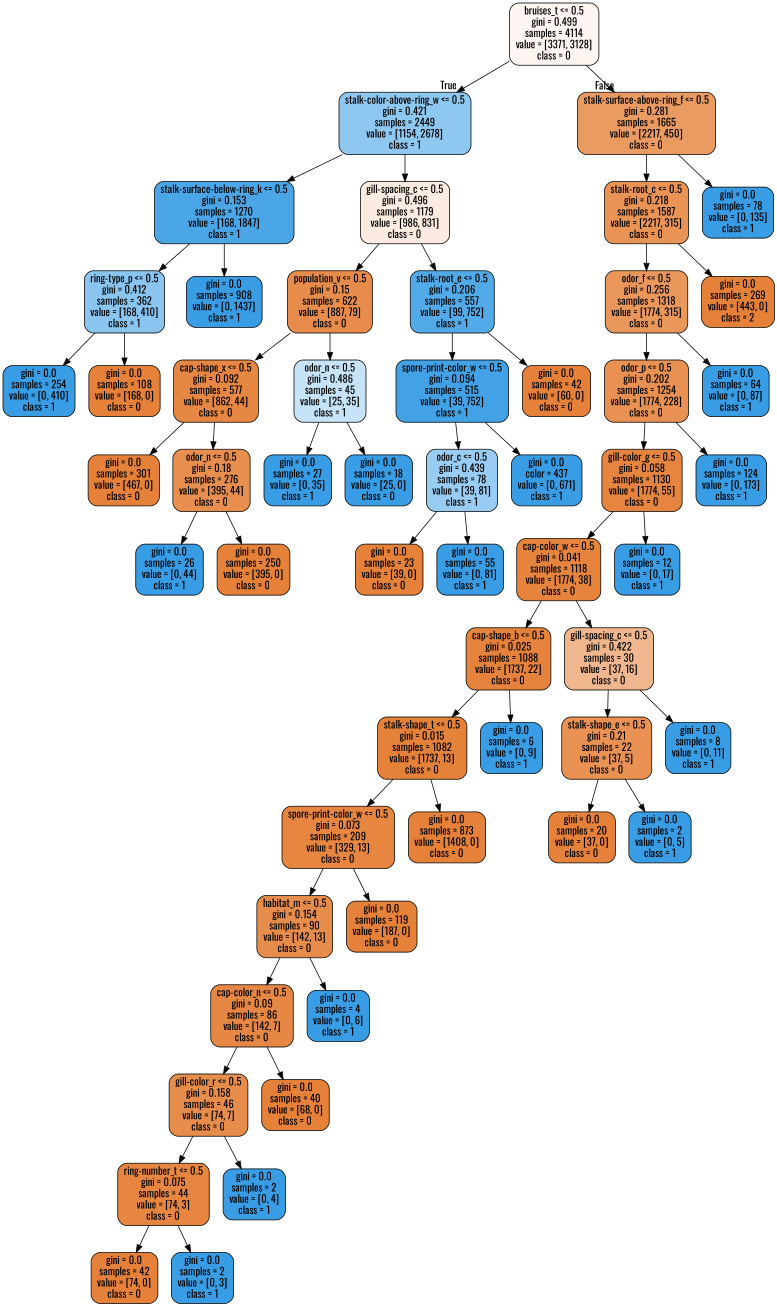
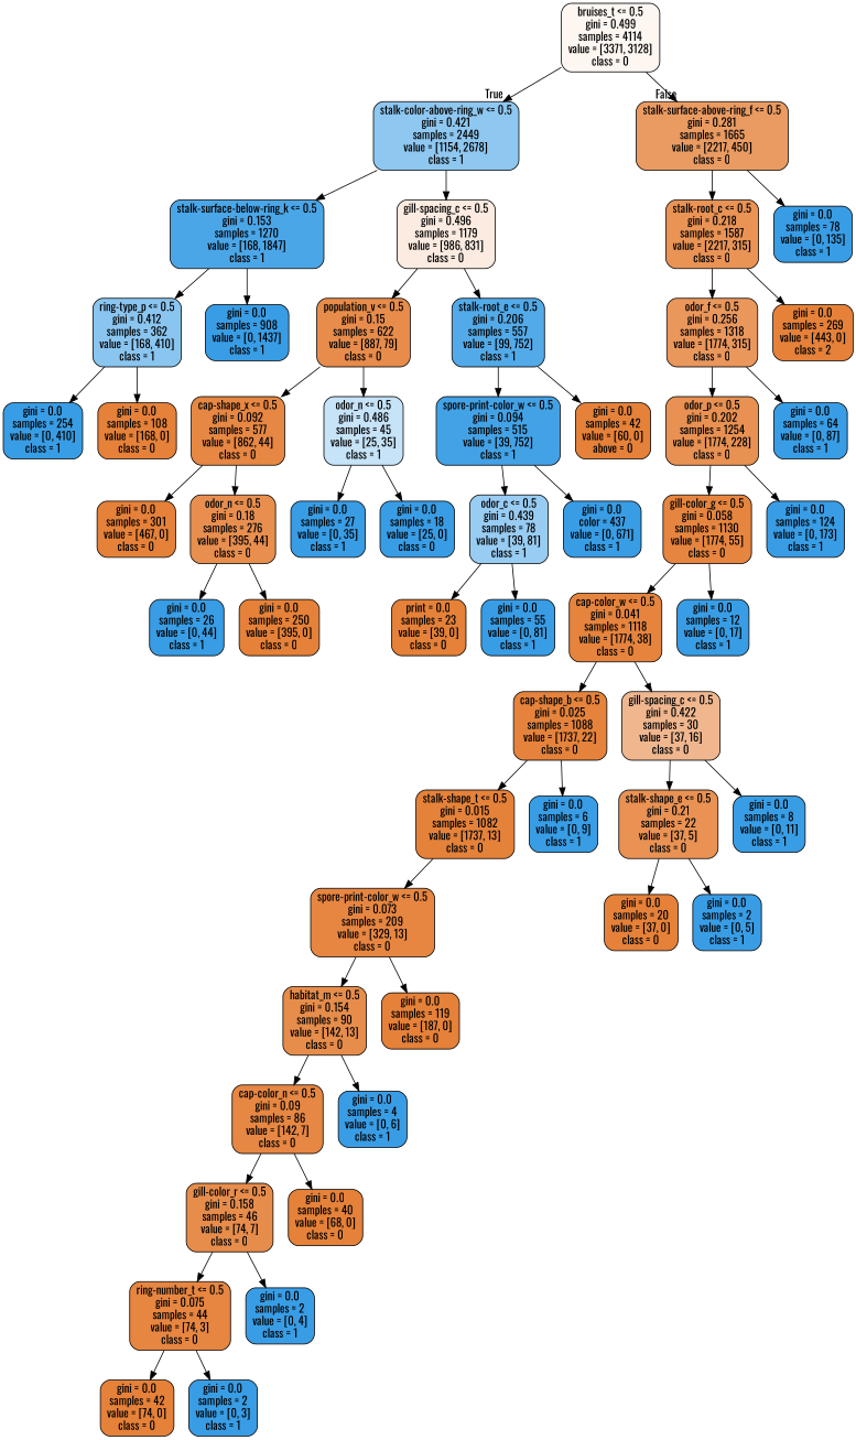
  digraph {
    fontname=Oswald
    node [color=black fillcolor="#399de5" fontname=Oswald shape=box style="filled, rounded"]
    edge [fontname=Oswald]
    n1 [fillcolor="#fdf6f1" label="bruises_t <= 0.5\ngini = 0.499\nsamples = 4114\nvalue = [3371, 3128]\nclass = 0"]
    n2 [fillcolor="#8ec7f0" label="stalk-color-above-ring_w <= 0.5\ngini = 0.421\nsamples = 2449\nvalue = [1154, 2678]\nclass = 1"]
    n3 [fillcolor="#ea9b61" label="stalk-surface-above-ring_f <= 0.5\ngini = 0.281\nsamples = 1665\nvalue = [2217, 450]\nclass = 0"]
    n4 [fillcolor="#4ba6e7" label="stalk-surface-below-ring_k <= 0.5\ngini = 0.153\nsamples = 1270\nvalue = [168, 1847]\nclass = 1"]
    n5 [fillcolor="#fbebe0" label="gill-spacing_c <= 0.5\ngini = 0.496\nsamples = 1179\nvalue = [986, 831]\nclass = 0"]
    n6 [fillcolor="#e99355" label="stalk-root_c <= 0.5\ngini = 0.218\nsamples = 1587\nvalue = [2217, 315]\nclass = 0"]
    n7 [label="gini = 0.0\nsamples = 78\nvalue = [0, 135]\nclass = 1"]
    n8 [fillcolor="#8ac5f0" label="ring-type_p <= 0.5\ngini = 0.412\nsamples = 362\nvalue = [168, 410]\nclass = 1"]
    n9 [label="gini = 0.0\nsamples = 908\nvalue = [0, 1437]\nclass = 1"]
    n10 [fillcolor="#e78c4b" label="population_v <= 0.5\ngini = 0.15\nsamples = 622\nvalue = [887, 79]\nclass = 0"]
    n11 [fillcolor="#53aae8" label="stalk-root_e <= 0.5\ngini = 0.206\nsamples = 557\nvalue = [99, 752]\nclass = 1"]
    n12 [label="gini = 0.0\nsamples = 254\nvalue = [0, 410]\nclass = 1"]
    n13 [fillcolor="#e58139" label="gini = 0.0\nsamples = 108\nvalue = [168, 0]\nclass = 0"]
    n14 [fillcolor="#e68743" label="cap-shape_x <= 0.5\ngini = 0.092\nsamples = 577\nvalue = [862, 44]\nclass = 0"]
    n15 [fillcolor="#c6e3f8" label="odor_n <= 0.5\ngini = 0.486\nsamples = 45\nvalue = [25, 35]\nclass = 1"]
    n16 [fillcolor="#43a2e6" label="spore-print-color_w <= 0.5\ngini = 0.094\nsamples = 515\nvalue = [39, 752]\nclass = 1"]
-   n17 [fillcolor="#e58139" label="gini = 0.0\nsamples = 42\nvalue = [60, 0]\nclass = 0"]
+   n17 [fillcolor="#e58139" label="gini = 0.0\nsamples = 42\nvalue = [60, 0]\nabove = 0"]
    n18 [fillcolor="#e58139" label="gini = 0.0\nsamples = 301\nvalue = [467, 0]\nclass = 0"]
    n19 [fillcolor="#e88f4f" label="odor_n <= 0.5\ngini = 0.18\nsamples = 276\nvalue = [395, 44]\nclass = 0"]
    n20 [label="gini = 0.0\nsamples = 27\nvalue = [0, 35]\nclass = 1"]
    n21 [label="gini = 0.0\nsamples = 18\nvalue = [25, 0]\nclass = 0"]
    n22 [label="gini = 0.0\nsamples = 26\nvalue = [0, 44]\nclass = 1"]
    n23 [fillcolor="#e58139" label="gini = 0.0\nsamples = 250\nvalue = [395, 0]\nclass = 0"]
    n24 [fillcolor="#98ccf2" label="odor_c <= 0.5\ngini = 0.439\nsamples = 78\nvalue = [39, 81]\nclass = 1"]
    n25 [label="gini = 0.0\ncolor = 437\nvalue = [0, 671]\nclass = 1"]
-   n26 [fillcolor="#e58139" label="gini = 0.0\nsamples = 23\nvalue = [39, 0]\nclass = 0"]
+   n26 [fillcolor="#e58139" label="print = 0.0\nsamples = 23\nvalue = [39, 0]\nclass = 0"]
    n27 [label="gini = 0.0\nsamples = 55\nvalue = [0, 81]\nclass = 1"]
    n28 [fillcolor="#ea975c" label="odor_f <= 0.5\ngini = 0.256\nsamples = 1318\nvalue = [1774, 315]\nclass = 0"]
    n29 [fillcolor="#e58139" label="gini = 0.0\nsamples = 269\nvalue = [443, 0]\nclass = 2"]
    n30 [fillcolor="#e89152" label="odor_p <= 0.5\ngini = 0.202\nsamples = 1254\nvalue = [1774, 228]\nclass = 0"]
    n31 [label="gini = 0.0\nsamples = 64\nvalue = [0, 87]\nclass = 1"]
    n32 [fillcolor="#e6853f" label="gill-color_g <= 0.5\ngini = 0.058\nsamples = 1130\nvalue = [1774, 55]\nclass = 0"]
    n33 [label="gini = 0.0\nsamples = 124\nvalue = [0, 173]\nclass = 1"]
    n34 [fillcolor="#e6843d" label="cap-color_w <= 0.5\ngini = 0.041\nsamples = 1118\nvalue = [1774, 38]\nclass = 0"]
    n35 [label="gini = 0.0\nsamples = 12\nvalue = [0, 17]\nclass = 1"]
    n36 [fillcolor="#e5833c" label="cap-shape_b <= 0.5\ngini = 0.025\nsamples = 1088\nvalue = [1737, 22]\nclass = 0"]
    n37 [fillcolor="#f0b78f" label="gill-spacing_c <= 0.5\ngini = 0.422\nsamples = 30\nvalue = [37, 16]\nclass = 0"]
    n38 [fillcolor="#e5823a" label="stalk-shape_t <= 0.5\ngini = 0.015\nsamples = 1082\nvalue = [1737, 13]\nclass = 0"]
    n39 [label="gini = 0.0\nsamples = 6\nvalue = [0, 9]\nclass = 1"]
    n40 [fillcolor="#e99254" label="stalk-shape_e <= 0.5\ngini = 0.21\nsamples = 22\nvalue = [37, 5]\nclass = 0"]
    n41 [label="gini = 0.0\nsamples = 8\nvalue = [0, 11]\nclass = 1"]
    n42 [fillcolor="#e68641" label="spore-print-color_w <= 0.5\ngini = 0.073\nsamples = 209\nvalue = [329, 13]\nclass = 0"]
-   n43 [fillcolor="#e58139" label="gini = 0.0\nsamples = 873\nvalue = [1408, 0]\nclass = 0"]
    n44 [fillcolor="#e78d4b" label="habitat_m <= 0.5\ngini = 0.154\nsamples = 90\nvalue = [142, 13]\nclass = 0"]
    n45 [fillcolor="#e58139" label="gini = 0.0\nsamples = 119\nvalue = [187, 0]\nclass = 0"]
    n46 [fillcolor="#e68743" label="cap-color_n <= 0.5\ngini = 0.09\nsamples = 86\nvalue = [142, 7]\nclass = 0"]
    n47 [label="gini = 0.0\nsamples = 4\nvalue = [0, 6]\nclass = 1"]
    n48 [fillcolor="#e78d4c" label="gill-color_r <= 0.5\ngini = 0.158\nsamples = 46\nvalue = [74, 7]\nclass = 0"]
    n49 [fillcolor="#e58139" label="gini = 0.0\nsamples = 40\nvalue = [68, 0]\nclass = 0"]
    n50 [fillcolor="#e68641" label="ring-number_t <= 0.5\ngini = 0.075\nsamples = 44\nvalue = [74, 3]\nclass = 0"]
    n51 [label="gini = 0.0\nsamples = 2\nvalue = [0, 4]\nclass = 1"]
    n52 [fillcolor="#e58139" label="gini = 0.0\nsamples = 42\nvalue = [74, 0]\nclass = 0"]
    n53 [label="gini = 0.0\nsamples = 2\nvalue = [0, 3]\nclass = 1"]
    n54 [fillcolor="#e58139" label="gini = 0.0\nsamples = 20\nvalue = [37, 0]\nclass = 0"]
    n55 [label="gini = 0.0\nsamples = 2\nvalue = [0, 5]\nclass = 1"]
    n1 -> n2 [headlabel=True labelangle=45 labeldistance=2.5]
    n1 -> n3 [headlabel=False labelangle=-45 labeldistance=2.5]
    n2 -> n4
    n2 -> n5
    n3 -> n6
    n3 -> n7
    n4 -> n8
    n4 -> n9
    n5 -> n10
    n5 -> n11
    n6 -> n28
    n6 -> n29
    n8 -> n12
    n8 -> n13
    n10 -> n14
    n10 -> n15
    n11 -> n16
    n11 -> n17
    n14 -> n18
    n14 -> n19
    n15 -> n20
    n15 -> n21
    n16 -> n24
    n16 -> n25
    n19 -> n22
    n19 -> n23
    n24 -> n26
    n24 -> n27
    n28 -> n30
    n28 -> n31
    n30 -> n32
    n30 -> n33
    n32 -> n34
    n32 -> n35
    n34 -> n36
    n34 -> n37
    n36 -> n38
    n36 -> n39
    n37 -> n40
    n37 -> n41
    n38 -> n42
-   n38 -> n43
    n40 -> n54
    n40 -> n55
    n42 -> n44
    n42 -> n45
    n44 -> n46
    n44 -> n47
    n46 -> n48
    n46 -> n49
    n48 -> n50
    n48 -> n51
    n50 -> n52
    n50 -> n53
  }
